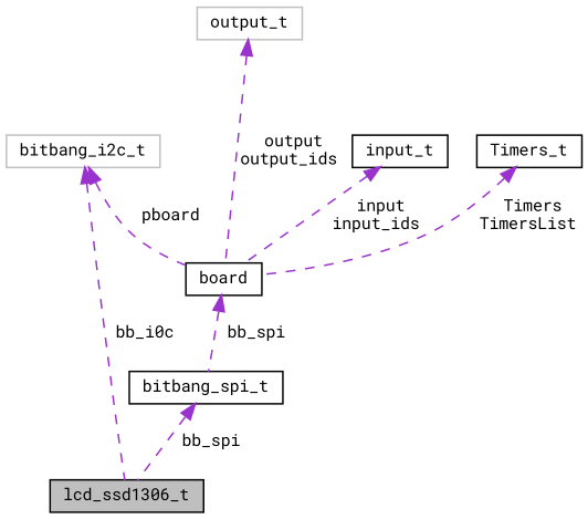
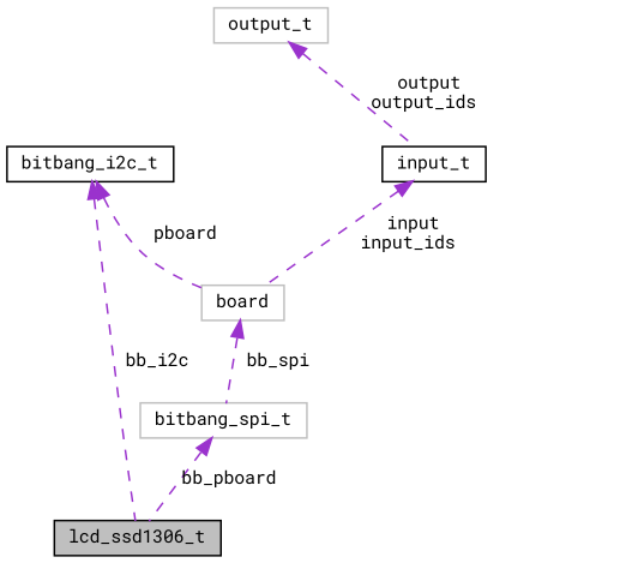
  digraph {
    fontname="Roboto Mono"
    node [color=black fillcolor=white fontname="Roboto Mono" fontsize=10 shape=record style=filled]
    edge [color=darkorchid3 dir=back fontname="Roboto Mono" fontsize=10 labelfontname=Helvetica labelfontsize=10 style=dashed]
    n1 [fillcolor=grey75 fontcolor=black height=0.2 label=lcd_ssd1306_t width=0.4]
-   n2 [height=0.2 label=bitbang_spi_t width=0.4]
-   n3 [height=0.2 label=board width=0.4]
-   n4 [color=grey75 height=0.2 label=bitbang_i2c_t width=0.4]
+   n2 [color=grey75 height=0.2 label=bitbang_spi_t width=0.4]
+   n3 [color=grey75 height=0.2 label=board width=0.4]
+   n4 [height=0.2 label=bitbang_i2c_t width=0.4]
    n5 [height=0.2 label=input_t width=0.4]
    n6 [color=grey75 height=0.2 label=output_t width=0.4]
-   n7 [height=0.2 label=Timers_t width=0.4]
-   n2 -> n1 [label=" bb_spi"]
+   n2 -> n1 [label=" bb_pboard"]
    n3 -> n2 [label=" bb_spi"]
-   n4 -> n1 [label=" bb_i0c"]
+   n4 -> n1 [label=" bb_i2c"]
    n4 -> n3 [label=" pboard"]
    n5 -> n3 [label=" input\ninput_ids"]
-   n6 -> n3 [label=" output\noutput_ids"]
-   n7 -> n3 [label=" Timers\nTimersList"]
+   n6 -> n5 [label=" output\noutput_ids"]
  }
